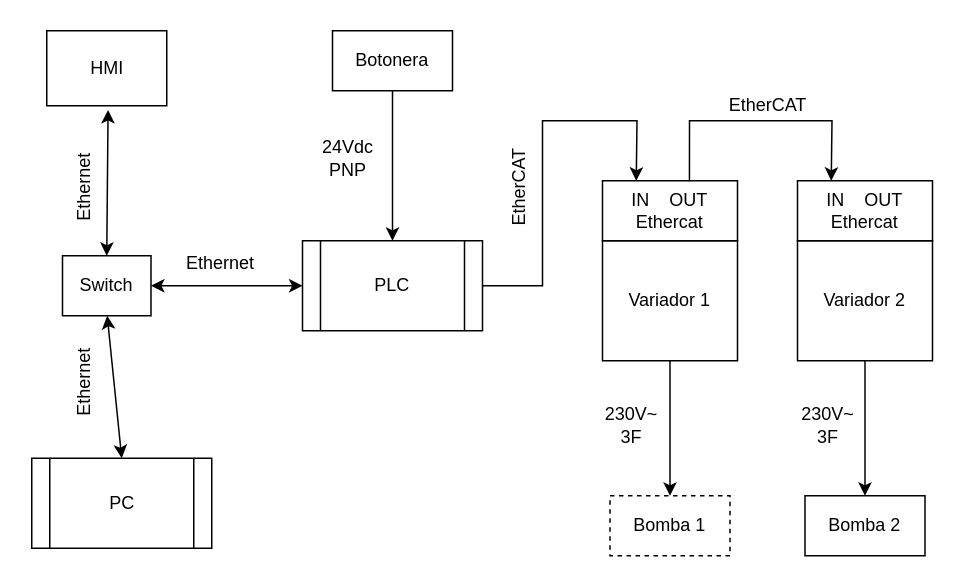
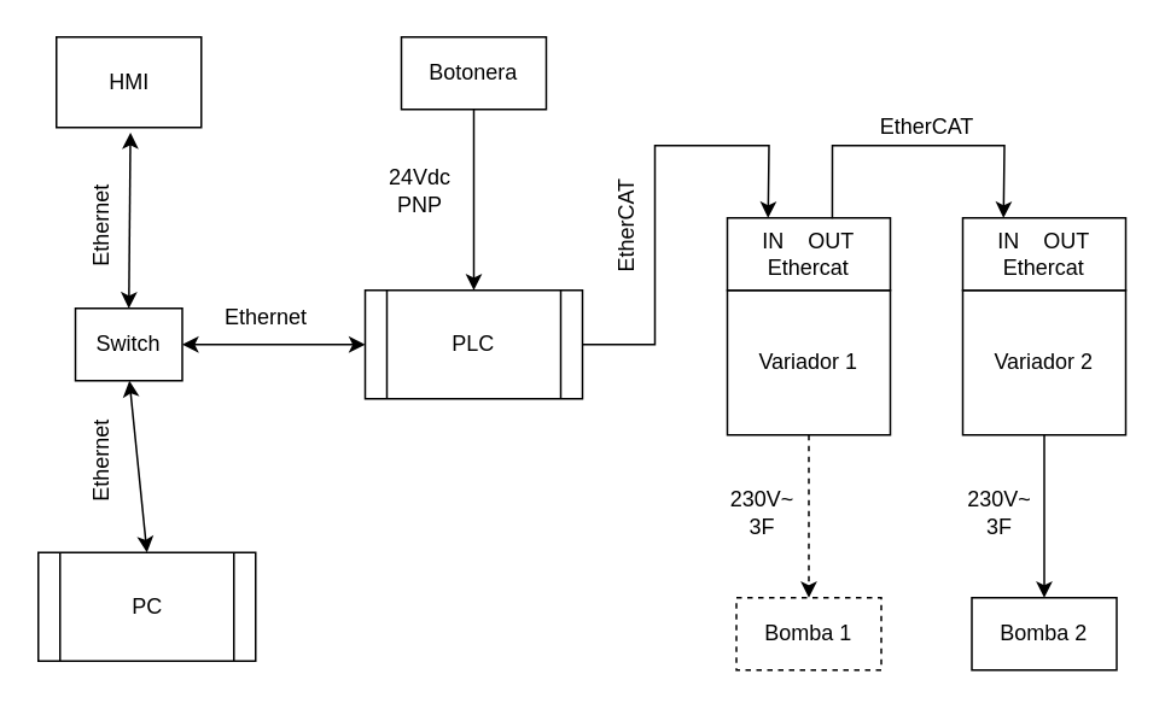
  <mxCell id="0" />
  <mxCell id="1" parent="0" />
  <mxCell id="2" value="PC" style="shape=process;whiteSpace=wrap;html=1;backgroundOutline=1;" vertex="1" parent="1"><mxGeometry x="20.5" y="305" width="120" height="60" as="geometry" /></mxCell>
  <mxCell id="3" value="PLC" style="shape=process;whiteSpace=wrap;html=1;backgroundOutline=1;" vertex="1" parent="1"><mxGeometry x="201" y="160" width="120" height="60" as="geometry" /></mxCell>
  <mxCell id="4" value="" style="edgeStyle=orthogonalEdgeStyle;rounded=0;orthogonalLoop=1;jettySize=auto;html=1;" edge="1" parent="1" source="5" target="3"><mxGeometry relative="1" as="geometry" /></mxCell>
  <mxCell id="5" value="Botonera" style="rounded=0;whiteSpace=wrap;html=1;" vertex="1" parent="1"><mxGeometry x="221" y="20" width="80" height="40" as="geometry" /></mxCell>
  <mxCell id="6" value="HMI" style="rounded=0;whiteSpace=wrap;html=1;" vertex="1" parent="1"><mxGeometry x="30.5" y="20" width="80" height="50" as="geometry" /></mxCell>
  <mxCell id="7" value="Bomba 1" style="rounded=0;whiteSpace=wrap;html=1;dashed=1;" vertex="1" parent="1"><mxGeometry x="406" y="330" width="80" height="40" as="geometry" /></mxCell>
  <mxCell id="8" value="Bomba 2" style="rounded=0;whiteSpace=wrap;html=1;" vertex="1" parent="1"><mxGeometry x="536" y="330" width="80" height="40" as="geometry" /></mxCell>
- <mxCell id="9" value="" style="edgeStyle=orthogonalEdgeStyle;rounded=0;orthogonalLoop=1;jettySize=auto;html=1;" edge="1" parent="1" source="10" target="7"><mxGeometry relative="1" as="geometry" /></mxCell>
+ <mxCell id="9" value="" style="edgeStyle=orthogonalEdgeStyle;rounded=0;orthogonalLoop=1;jettySize=auto;html=1;dashed=1;" edge="1" parent="1" source="10" target="7"><mxGeometry relative="1" as="geometry" /></mxCell>
  <mxCell id="10" value="Variador 1" style="rounded=0;whiteSpace=wrap;html=1;" vertex="1" parent="1"><mxGeometry x="401" y="160" width="90" height="80" as="geometry" /></mxCell>
  <mxCell id="11" value="IN&lt;span style=&quot;&quot;&gt;&lt;span style=&quot;white-space: pre;&quot;&gt;&amp;nbsp;&amp;nbsp;&amp;nbsp;&amp;nbsp;&lt;/span&gt;&lt;/span&gt;OUT&lt;br&gt;Ethercat" style="rounded=0;whiteSpace=wrap;html=1;" vertex="1" parent="1"><mxGeometry x="401" y="120" width="90" height="40" as="geometry" /></mxCell>
  <mxCell id="12" value="" style="edgeStyle=orthogonalEdgeStyle;rounded=0;orthogonalLoop=1;jettySize=auto;html=1;" edge="1" parent="1" source="13" target="8"><mxGeometry relative="1" as="geometry" /></mxCell>
  <mxCell id="13" value="Variador 2" style="rounded=0;whiteSpace=wrap;html=1;" vertex="1" parent="1"><mxGeometry x="531" y="160" width="90" height="80" as="geometry" /></mxCell>
  <mxCell id="14" value="IN&amp;nbsp;&amp;nbsp;&amp;nbsp;&amp;nbsp;OUT&lt;br&gt;Ethercat" style="rounded=0;whiteSpace=wrap;html=1;" vertex="1" parent="1"><mxGeometry x="531" y="120" width="90" height="40" as="geometry" /></mxCell>
  <mxCell id="15" value="Switch" style="rounded=0;whiteSpace=wrap;html=1;" vertex="1" parent="1"><mxGeometry x="41" y="170" width="59" height="40" as="geometry" /></mxCell>
  <mxCell id="16" value="" style="endArrow=classic;startArrow=classic;html=1;rounded=0;entryX=0.511;entryY=1.056;entryDx=0;entryDy=0;entryPerimeter=0;exitX=0.5;exitY=0;exitDx=0;exitDy=0;" edge="1" parent="1" source="15" target="6"><mxGeometry width="50" height="50" relative="1" as="geometry"><mxPoint x="-29" y="170" as="sourcePoint" /><mxPoint x="21" y="120" as="targetPoint" /></mxGeometry></mxCell>
  <mxCell id="17" value="" style="endArrow=classic;startArrow=classic;html=1;rounded=0;entryX=0.511;entryY=1.056;entryDx=0;entryDy=0;entryPerimeter=0;exitX=0.5;exitY=0;exitDx=0;exitDy=0;" edge="1" parent="1" source="2"><mxGeometry width="50" height="50" relative="1" as="geometry"><mxPoint x="70.8" y="307" as="sourcePoint" /><mxPoint x="70.8" y="210" as="targetPoint" /></mxGeometry></mxCell>
  <mxCell id="18" value="" style="endArrow=classic;startArrow=classic;html=1;rounded=0;entryX=0;entryY=0.5;entryDx=0;entryDy=0;exitX=1;exitY=0.5;exitDx=0;exitDy=0;" edge="1" parent="1" source="15" target="3"><mxGeometry width="50" height="50" relative="1" as="geometry"><mxPoint x="111" y="200" as="sourcePoint" /><mxPoint x="91" y="93" as="targetPoint" /></mxGeometry></mxCell>
  <mxCell id="19" value="" style="endArrow=classic;html=1;rounded=0;exitX=1;exitY=0.5;exitDx=0;exitDy=0;entryX=0.25;entryY=0;entryDx=0;entryDy=0;" edge="1" parent="1" source="3" target="11"><mxGeometry width="50" height="50" relative="1" as="geometry"><mxPoint x="331" y="190" as="sourcePoint" /><mxPoint x="421" y="110" as="targetPoint" /><Array as="points"><mxPoint x="361" y="190" /><mxPoint x="361" y="80" /><mxPoint x="424" y="80" /></Array></mxGeometry></mxCell>
  <mxCell id="20" value="" style="endArrow=classic;html=1;rounded=0;exitX=0.644;exitY=0.01;exitDx=0;exitDy=0;exitPerimeter=0;entryX=0.25;entryY=0;entryDx=0;entryDy=0;" edge="1" parent="1" source="11" target="14"><mxGeometry width="50" height="50" relative="1" as="geometry"><mxPoint x="471" y="80" as="sourcePoint" /><mxPoint x="521" y="30" as="targetPoint" /><Array as="points"><mxPoint x="459" y="80" /><mxPoint x="554" y="80" /></Array></mxGeometry></mxCell>
  <mxCell id="21" value="Ethernet" style="text;html=1;align=center;verticalAlign=middle;resizable=0;points=[];autosize=1;strokeColor=none;fillColor=none;" vertex="1" parent="1"><mxGeometry x="110.5" y="160" width="70" height="30" as="geometry" /></mxCell>
  <mxCell id="22" value="Ethernet" style="text;html=1;align=center;verticalAlign=middle;resizable=0;points=[];autosize=1;strokeColor=none;fillColor=none;rotation=-90;" vertex="1" parent="1"><mxGeometry x="21" y="110" width="70" height="30" as="geometry" /></mxCell>
  <mxCell id="23" value="Ethernet" style="text;html=1;align=center;verticalAlign=middle;resizable=0;points=[];autosize=1;strokeColor=none;fillColor=none;rotation=-90;" vertex="1" parent="1"><mxGeometry x="21" y="240" width="70" height="30" as="geometry" /></mxCell>
  <mxCell id="24" value="24Vdc&lt;br&gt;PNP" style="text;html=1;align=center;verticalAlign=middle;resizable=0;points=[];autosize=1;strokeColor=none;fillColor=none;" vertex="1" parent="1"><mxGeometry x="201" y="85" width="60" height="40" as="geometry" /></mxCell>
  <mxCell id="25" value="EtherCAT" style="text;html=1;align=center;verticalAlign=middle;resizable=0;points=[];autosize=1;strokeColor=none;fillColor=none;rotation=-90;" vertex="1" parent="1"><mxGeometry x="306" y="110" width="80" height="30" as="geometry" /></mxCell>
  <mxCell id="26" value="EtherCAT" style="text;html=1;align=center;verticalAlign=middle;resizable=0;points=[];autosize=1;strokeColor=none;fillColor=none;rotation=0;" vertex="1" parent="1"><mxGeometry x="471" y="55" width="80" height="30" as="geometry" /></mxCell>
  <mxCell id="27" value="230V~&lt;br&gt;3F" style="text;html=1;align=center;verticalAlign=middle;resizable=0;points=[];autosize=1;strokeColor=none;fillColor=none;" vertex="1" parent="1"><mxGeometry x="390" y="263" width="60" height="40" as="geometry" /></mxCell>
  <mxCell id="28" value="230V~&lt;br&gt;3F" style="text;html=1;align=center;verticalAlign=middle;resizable=0;points=[];autosize=1;strokeColor=none;fillColor=none;" vertex="1" parent="1"><mxGeometry x="521" y="263" width="60" height="40" as="geometry" /></mxCell>
